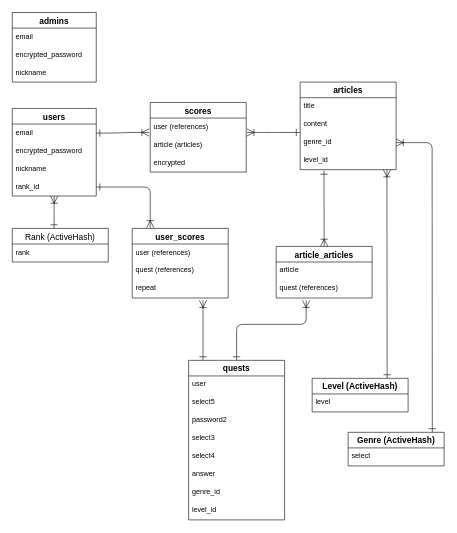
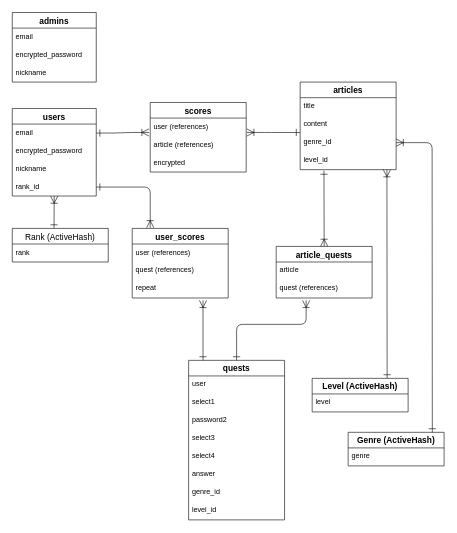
  <mxCell id="0" />
  <mxCell id="1" parent="0" />
  <mxCell id="2" value="users" style="swimlane;fontStyle=1;childLayout=stackLayout;horizontal=1;startSize=26;horizontalStack=0;resizeParent=1;resizeParentMax=0;resizeLast=0;collapsible=1;marginBottom=0;align=center;fontSize=14;" parent="1" vertex="1"><mxGeometry x="20" y="180" width="140" height="146" as="geometry" /></mxCell>
  <mxCell id="3" value="email" style="text;strokeColor=none;fillColor=none;spacingLeft=4;spacingRight=4;overflow=hidden;rotatable=0;points=[[0,0.5],[1,0.5]];portConstraint=eastwest;fontSize=12;" parent="2" vertex="1"><mxGeometry y="26" width="140" height="30" as="geometry" /></mxCell>
  <mxCell id="4" value="encrypted_password" style="text;strokeColor=none;fillColor=none;spacingLeft=4;spacingRight=4;overflow=hidden;rotatable=0;points=[[0,0.5],[1,0.5]];portConstraint=eastwest;fontSize=12;" parent="2" vertex="1"><mxGeometry y="56" width="140" height="30" as="geometry" /></mxCell>
  <mxCell id="5" value="nickname" style="text;strokeColor=none;fillColor=none;spacingLeft=4;spacingRight=4;overflow=hidden;rotatable=0;points=[[0,0.5],[1,0.5]];portConstraint=eastwest;fontSize=12;" parent="2" vertex="1"><mxGeometry y="86" width="140" height="30" as="geometry" /></mxCell>
  <mxCell id="6" value="" style="fontSize=12;html=1;endArrow=ERone;endFill=0;startArrow=ERoneToMany;startFill=0;endSize=10;startSize=10;entryX=0.15;entryY=0;entryDx=0;entryDy=0;entryPerimeter=0;" edge="1" parent="2" source="7"><mxGeometry width="100" height="100" relative="1" as="geometry"><mxPoint y="170" as="sourcePoint" /><mxPoint x="69.58" y="200" as="targetPoint" /></mxGeometry></mxCell>
  <mxCell id="7" value="rank_id" style="text;strokeColor=none;fillColor=none;spacingLeft=4;spacingRight=4;overflow=hidden;rotatable=0;points=[[0,0.5],[1,0.5]];portConstraint=eastwest;fontSize=12;" parent="2" vertex="1"><mxGeometry y="116" width="140" height="30" as="geometry" /></mxCell>
  <mxCell id="8" value="admins" style="swimlane;fontStyle=1;childLayout=stackLayout;horizontal=1;startSize=26;horizontalStack=0;resizeParent=1;resizeParentMax=0;resizeLast=0;collapsible=1;marginBottom=0;align=center;fontSize=14;" parent="1" vertex="1"><mxGeometry x="20" y="20" width="140" height="116" as="geometry" /></mxCell>
  <mxCell id="9" value="email" style="text;strokeColor=none;fillColor=none;spacingLeft=4;spacingRight=4;overflow=hidden;rotatable=0;points=[[0,0.5],[1,0.5]];portConstraint=eastwest;fontSize=12;" parent="8" vertex="1"><mxGeometry y="26" width="140" height="30" as="geometry" /></mxCell>
  <mxCell id="10" value="encrypted_password" style="text;strokeColor=none;fillColor=none;spacingLeft=4;spacingRight=4;overflow=hidden;rotatable=0;points=[[0,0.5],[1,0.5]];portConstraint=eastwest;fontSize=12;" parent="8" vertex="1"><mxGeometry y="56" width="140" height="30" as="geometry" /></mxCell>
  <mxCell id="11" value="nickname" style="text;strokeColor=none;fillColor=none;spacingLeft=4;spacingRight=4;overflow=hidden;rotatable=0;points=[[0,0.5],[1,0.5]];portConstraint=eastwest;fontSize=12;" parent="8" vertex="1"><mxGeometry y="86" width="140" height="30" as="geometry" /></mxCell>
  <mxCell id="12" value="articles" style="swimlane;fontStyle=1;childLayout=stackLayout;horizontal=1;startSize=26;horizontalStack=0;resizeParent=1;resizeParentMax=0;resizeLast=0;collapsible=1;marginBottom=0;align=center;fontSize=14;" parent="1" vertex="1"><mxGeometry x="500" y="136" width="160" height="146" as="geometry" /></mxCell>
  <mxCell id="13" value="title" style="text;strokeColor=none;fillColor=none;spacingLeft=4;spacingRight=4;overflow=hidden;rotatable=0;points=[[0,0.5],[1,0.5]];portConstraint=eastwest;fontSize=12;" parent="12" vertex="1"><mxGeometry y="26" width="160" height="30" as="geometry" /></mxCell>
  <mxCell id="14" value="content" style="text;strokeColor=none;fillColor=none;spacingLeft=4;spacingRight=4;overflow=hidden;rotatable=0;points=[[0,0.5],[1,0.5]];portConstraint=eastwest;fontSize=12;" parent="12" vertex="1"><mxGeometry y="56" width="160" height="30" as="geometry" /></mxCell>
  <mxCell id="15" value="genre_id" style="text;strokeColor=none;fillColor=none;spacingLeft=4;spacingRight=4;overflow=hidden;rotatable=0;points=[[0,0.5],[1,0.5]];portConstraint=eastwest;fontSize=12;" parent="12" vertex="1"><mxGeometry y="86" width="160" height="30" as="geometry" /></mxCell>
  <mxCell id="16" value="level_id" style="text;strokeColor=none;fillColor=none;spacingLeft=4;spacingRight=4;overflow=hidden;rotatable=0;points=[[0,0.5],[1,0.5]];portConstraint=eastwest;fontSize=12;" parent="12" vertex="1"><mxGeometry y="116" width="160" height="30" as="geometry" /></mxCell>
  <mxCell id="17" value="quests" style="swimlane;fontStyle=1;childLayout=stackLayout;horizontal=1;startSize=26;horizontalStack=0;resizeParent=1;resizeParentMax=0;resizeLast=0;collapsible=1;marginBottom=0;align=center;fontSize=14;" parent="1" vertex="1"><mxGeometry x="314" y="600" width="160" height="266" as="geometry" /></mxCell>
  <mxCell id="18" value="user" style="text;strokeColor=none;fillColor=none;spacingLeft=4;spacingRight=4;overflow=hidden;rotatable=0;points=[[0,0.5],[1,0.5]];portConstraint=eastwest;fontSize=12;" parent="17" vertex="1"><mxGeometry y="26" width="160" height="30" as="geometry" /></mxCell>
- <mxCell id="19" value="select5" style="text;strokeColor=none;fillColor=none;spacingLeft=4;spacingRight=4;overflow=hidden;rotatable=0;points=[[0,0.5],[1,0.5]];portConstraint=eastwest;fontSize=12;" parent="17" vertex="1"><mxGeometry y="56" width="160" height="30" as="geometry" /></mxCell>
+ <mxCell id="19" value="select1" style="text;strokeColor=none;fillColor=none;spacingLeft=4;spacingRight=4;overflow=hidden;rotatable=0;points=[[0,0.5],[1,0.5]];portConstraint=eastwest;fontSize=12;" parent="17" vertex="1"><mxGeometry y="56" width="160" height="30" as="geometry" /></mxCell>
  <mxCell id="20" value="password2" style="text;strokeColor=none;fillColor=none;spacingLeft=4;spacingRight=4;overflow=hidden;rotatable=0;points=[[0,0.5],[1,0.5]];portConstraint=eastwest;fontSize=12;" parent="17" vertex="1"><mxGeometry y="86" width="160" height="30" as="geometry" /></mxCell>
  <mxCell id="21" value="select3" style="text;strokeColor=none;fillColor=none;spacingLeft=4;spacingRight=4;overflow=hidden;rotatable=0;points=[[0,0.5],[1,0.5]];portConstraint=eastwest;fontSize=12;" parent="17" vertex="1"><mxGeometry y="116" width="160" height="30" as="geometry" /></mxCell>
  <mxCell id="22" value="select4" style="text;strokeColor=none;fillColor=none;spacingLeft=4;spacingRight=4;overflow=hidden;rotatable=0;points=[[0,0.5],[1,0.5]];portConstraint=eastwest;fontSize=12;" parent="17" vertex="1"><mxGeometry y="146" width="160" height="30" as="geometry" /></mxCell>
  <mxCell id="23" value="answer" style="text;strokeColor=none;fillColor=none;spacingLeft=4;spacingRight=4;overflow=hidden;rotatable=0;points=[[0,0.5],[1,0.5]];portConstraint=eastwest;fontSize=12;" parent="17" vertex="1"><mxGeometry y="176" width="160" height="30" as="geometry" /></mxCell>
  <mxCell id="24" value="genre_id" style="text;strokeColor=none;fillColor=none;spacingLeft=4;spacingRight=4;overflow=hidden;rotatable=0;points=[[0,0.5],[1,0.5]];portConstraint=eastwest;fontSize=12;" parent="17" vertex="1"><mxGeometry y="206" width="160" height="30" as="geometry" /></mxCell>
  <mxCell id="25" value="level_id" style="text;strokeColor=none;fillColor=none;spacingLeft=4;spacingRight=4;overflow=hidden;rotatable=0;points=[[0,0.5],[1,0.5]];portConstraint=eastwest;fontSize=12;" parent="17" vertex="1"><mxGeometry y="236" width="160" height="30" as="geometry" /></mxCell>
  <mxCell id="26" value="Genre (ActiveHash)" style="swimlane;fontStyle=1;childLayout=stackLayout;horizontal=1;startSize=26;horizontalStack=0;resizeParent=1;resizeParentMax=0;resizeLast=0;collapsible=1;marginBottom=0;align=center;fontSize=14;" vertex="1" parent="1"><mxGeometry x="580" y="720" width="160" height="56" as="geometry" /></mxCell>
- <mxCell id="27" value="select" style="text;strokeColor=none;fillColor=none;spacingLeft=4;spacingRight=4;overflow=hidden;rotatable=0;points=[[0,0.5],[1,0.5]];portConstraint=eastwest;fontSize=12;" vertex="1" parent="26"><mxGeometry y="26" width="160" height="30" as="geometry" /></mxCell>
+ <mxCell id="27" value="genre" style="text;strokeColor=none;fillColor=none;spacingLeft=4;spacingRight=4;overflow=hidden;rotatable=0;points=[[0,0.5],[1,0.5]];portConstraint=eastwest;fontSize=12;" vertex="1" parent="26"><mxGeometry y="26" width="160" height="30" as="geometry" /></mxCell>
  <mxCell id="28" value="Level (ActiveHash)" style="swimlane;fontStyle=1;childLayout=stackLayout;horizontal=1;startSize=26;horizontalStack=0;resizeParent=1;resizeParentMax=0;resizeLast=0;collapsible=1;marginBottom=0;align=center;fontSize=14;" vertex="1" parent="1"><mxGeometry x="520" y="630" width="160" height="56" as="geometry" /></mxCell>
  <mxCell id="29" value="level" style="text;strokeColor=none;fillColor=none;spacingLeft=4;spacingRight=4;overflow=hidden;rotatable=0;points=[[0,0.5],[1,0.5]];portConstraint=eastwest;fontSize=12;" vertex="1" parent="28"><mxGeometry y="26" width="160" height="30" as="geometry" /></mxCell>
  <mxCell id="30" value="Rank (ActiveHash)" style="swimlane;fontStyle=0;childLayout=stackLayout;horizontal=1;startSize=26;horizontalStack=0;resizeParent=1;resizeParentMax=0;resizeLast=0;collapsible=1;marginBottom=0;align=center;fontSize=14;" vertex="1" parent="1"><mxGeometry x="20" y="380" width="160" height="56" as="geometry" /></mxCell>
  <mxCell id="31" value="rank" style="text;strokeColor=none;fillColor=none;spacingLeft=4;spacingRight=4;overflow=hidden;rotatable=0;points=[[0,0.5],[1,0.5]];portConstraint=eastwest;fontSize=12;" vertex="1" parent="30"><mxGeometry y="26" width="160" height="30" as="geometry" /></mxCell>
  <mxCell id="32" value="user_scores" style="swimlane;fontStyle=1;childLayout=stackLayout;horizontal=1;startSize=26;horizontalStack=0;resizeParent=1;resizeParentMax=0;resizeLast=0;collapsible=1;marginBottom=0;align=center;fontSize=14;" vertex="1" parent="1"><mxGeometry x="220" y="380" width="160" height="116" as="geometry" /></mxCell>
  <mxCell id="33" value="user (references)" style="text;strokeColor=none;fillColor=none;spacingLeft=4;spacingRight=4;overflow=hidden;rotatable=0;points=[[0,0.5],[1,0.5]];portConstraint=eastwest;fontSize=12;" vertex="1" parent="32"><mxGeometry y="26" width="160" height="30" as="geometry" /></mxCell>
  <mxCell id="34" value="quest (references)" style="text;strokeColor=none;fillColor=none;spacingLeft=4;spacingRight=4;overflow=hidden;rotatable=0;points=[[0,0.5],[1,0.5]];portConstraint=eastwest;fontSize=12;" vertex="1" parent="32"><mxGeometry y="56" width="160" height="30" as="geometry" /></mxCell>
  <mxCell id="35" value="repeat" style="text;strokeColor=none;fillColor=none;spacingLeft=4;spacingRight=4;overflow=hidden;rotatable=0;points=[[0,0.5],[1,0.5]];portConstraint=eastwest;fontSize=12;" vertex="1" parent="32"><mxGeometry y="86" width="160" height="30" as="geometry" /></mxCell>
  <mxCell id="36" value="scores" style="swimlane;fontStyle=1;childLayout=stackLayout;horizontal=1;startSize=26;horizontalStack=0;resizeParent=1;resizeParentMax=0;resizeLast=0;collapsible=1;marginBottom=0;align=center;fontSize=14;" vertex="1" parent="1"><mxGeometry x="250" y="170" width="160" height="116" as="geometry" /></mxCell>
  <mxCell id="37" value="user (references)" style="text;strokeColor=none;fillColor=none;spacingLeft=4;spacingRight=4;overflow=hidden;rotatable=0;points=[[0,0.5],[1,0.5]];portConstraint=eastwest;fontSize=12;" vertex="1" parent="36"><mxGeometry y="26" width="160" height="30" as="geometry" /></mxCell>
- <mxCell id="38" value="article (articles)" style="text;strokeColor=none;fillColor=none;spacingLeft=4;spacingRight=4;overflow=hidden;rotatable=0;points=[[0,0.5],[1,0.5]];portConstraint=eastwest;fontSize=12;" vertex="1" parent="36"><mxGeometry y="56" width="160" height="30" as="geometry" /></mxCell>
+ <mxCell id="38" value="article (references)" style="text;strokeColor=none;fillColor=none;spacingLeft=4;spacingRight=4;overflow=hidden;rotatable=0;points=[[0,0.5],[1,0.5]];portConstraint=eastwest;fontSize=12;" vertex="1" parent="36"><mxGeometry y="56" width="160" height="30" as="geometry" /></mxCell>
  <mxCell id="39" value="encrypted" style="text;strokeColor=none;fillColor=none;spacingLeft=4;spacingRight=4;overflow=hidden;rotatable=0;points=[[0,0.5],[1,0.5]];portConstraint=eastwest;fontSize=12;" vertex="1" parent="36"><mxGeometry y="86" width="160" height="30" as="geometry" /></mxCell>
- <mxCell id="40" value="article_articles" style="swimlane;fontStyle=1;childLayout=stackLayout;horizontal=1;startSize=26;horizontalStack=0;resizeParent=1;resizeParentMax=0;resizeLast=0;collapsible=1;marginBottom=0;align=center;fontSize=14;" vertex="1" parent="1"><mxGeometry x="460" y="410" width="160" height="86" as="geometry" /></mxCell>
+ <mxCell id="40" value="article_quests" style="swimlane;fontStyle=1;childLayout=stackLayout;horizontal=1;startSize=26;horizontalStack=0;resizeParent=1;resizeParentMax=0;resizeLast=0;collapsible=1;marginBottom=0;align=center;fontSize=14;" vertex="1" parent="1"><mxGeometry x="460" y="410" width="160" height="86" as="geometry" /></mxCell>
  <mxCell id="41" value="article" style="text;strokeColor=none;fillColor=none;spacingLeft=4;spacingRight=4;overflow=hidden;rotatable=0;points=[[0,0.5],[1,0.5]];portConstraint=eastwest;fontSize=12;" vertex="1" parent="40"><mxGeometry y="26" width="160" height="30" as="geometry" /></mxCell>
  <mxCell id="42" value="quest (references)" style="text;strokeColor=none;fillColor=none;spacingLeft=4;spacingRight=4;overflow=hidden;rotatable=0;points=[[0,0.5],[1,0.5]];portConstraint=eastwest;fontSize=12;" vertex="1" parent="40"><mxGeometry y="56" width="160" height="30" as="geometry" /></mxCell>
  <mxCell id="43" value="" style="edgeStyle=entityRelationEdgeStyle;fontSize=12;html=1;endArrow=ERoneToMany;startArrow=ERone;exitX=1;exitY=0.5;exitDx=0;exitDy=0;entryX=-0.012;entryY=0.8;entryDx=0;entryDy=0;entryPerimeter=0;jumpSize=11;endSize=10;startSize=10;startFill=0;" edge="1" parent="1" source="3" target="37"><mxGeometry width="100" height="100" relative="1" as="geometry"><mxPoint x="200" y="128" as="sourcePoint" /><mxPoint x="300" y="28" as="targetPoint" /></mxGeometry></mxCell>
  <mxCell id="44" value="" style="edgeStyle=entityRelationEdgeStyle;fontSize=12;html=1;endArrow=ERoneToMany;startArrow=ERone;entryX=1.006;entryY=0.8;entryDx=0;entryDy=0;entryPerimeter=0;jumpSize=11;endSize=10;startSize=10;exitX=-0.003;exitY=0.935;exitDx=0;exitDy=0;exitPerimeter=0;startFill=0;" edge="1" parent="1" source="14" target="37"><mxGeometry width="100" height="100" relative="1" as="geometry"><mxPoint x="440" y="270" as="sourcePoint" /><mxPoint x="488.08" y="300" as="targetPoint" /></mxGeometry></mxCell>
  <mxCell id="45" value="" style="fontSize=12;html=1;endArrow=ERone;endFill=0;entryX=0.248;entryY=1.056;entryDx=0;entryDy=0;entryPerimeter=0;exitX=0.5;exitY=0;exitDx=0;exitDy=0;startArrow=ERoneToMany;startFill=0;endSize=10;startSize=10;" edge="1" parent="1" source="40" target="16"><mxGeometry width="100" height="100" relative="1" as="geometry"><mxPoint x="650" y="570" as="sourcePoint" /><mxPoint x="710" y="170" as="targetPoint" /></mxGeometry></mxCell>
  <mxCell id="46" value="" style="fontSize=12;html=1;endArrow=ERone;endFill=0;exitX=0.904;exitY=1;exitDx=0;exitDy=0;startArrow=ERoneToMany;startFill=0;endSize=10;startSize=10;exitPerimeter=0;" edge="1" parent="1" source="16"><mxGeometry width="100" height="100" relative="1" as="geometry"><mxPoint x="570.32" y="622.32" as="sourcePoint" /><mxPoint x="645" y="630" as="targetPoint" /></mxGeometry></mxCell>
  <mxCell id="47" value="" style="fontSize=12;html=1;endArrow=ERone;endFill=0;exitX=1;exitY=0.5;exitDx=0;exitDy=0;startArrow=ERoneToMany;startFill=0;endSize=10;startSize=10;" edge="1" parent="1" source="15"><mxGeometry width="100" height="100" relative="1" as="geometry"><mxPoint x="720" y="372" as="sourcePoint" /><mxPoint x="720.36" y="720" as="targetPoint" /><Array as="points"><mxPoint x="720" y="237" /></Array></mxGeometry></mxCell>
  <mxCell id="48" value="" style="fontSize=12;html=1;endArrow=ERone;endFill=0;startArrow=ERoneToMany;startFill=0;endSize=10;startSize=10;entryX=0.5;entryY=0;entryDx=0;entryDy=0;" edge="1" parent="1" target="17"><mxGeometry width="100" height="100" relative="1" as="geometry"><mxPoint x="510" y="500" as="sourcePoint" /><mxPoint x="730.36" y="730" as="targetPoint" /><Array as="points"><mxPoint x="510" y="540" /><mxPoint x="394" y="540" /></Array></mxGeometry></mxCell>
  <mxCell id="49" value="" style="fontSize=12;html=1;endArrow=ERone;endFill=0;startArrow=ERoneToMany;startFill=0;endSize=10;startSize=10;entryX=1;entryY=0.5;entryDx=0;entryDy=0;" edge="1" parent="1" target="7"><mxGeometry width="100" height="100" relative="1" as="geometry"><mxPoint x="250" y="379" as="sourcePoint" /><mxPoint x="170" y="311" as="targetPoint" /><Array as="points"><mxPoint x="250" y="311" /></Array></mxGeometry></mxCell>
  <mxCell id="50" value="" style="fontSize=12;html=1;endArrow=ERone;endFill=0;startArrow=ERoneToMany;startFill=0;endSize=10;startSize=10;entryX=0.15;entryY=0;entryDx=0;entryDy=0;entryPerimeter=0;" edge="1" parent="1" target="17"><mxGeometry width="100" height="100" relative="1" as="geometry"><mxPoint x="338" y="500" as="sourcePoint" /><mxPoint x="338" y="570" as="targetPoint" /></mxGeometry></mxCell>
